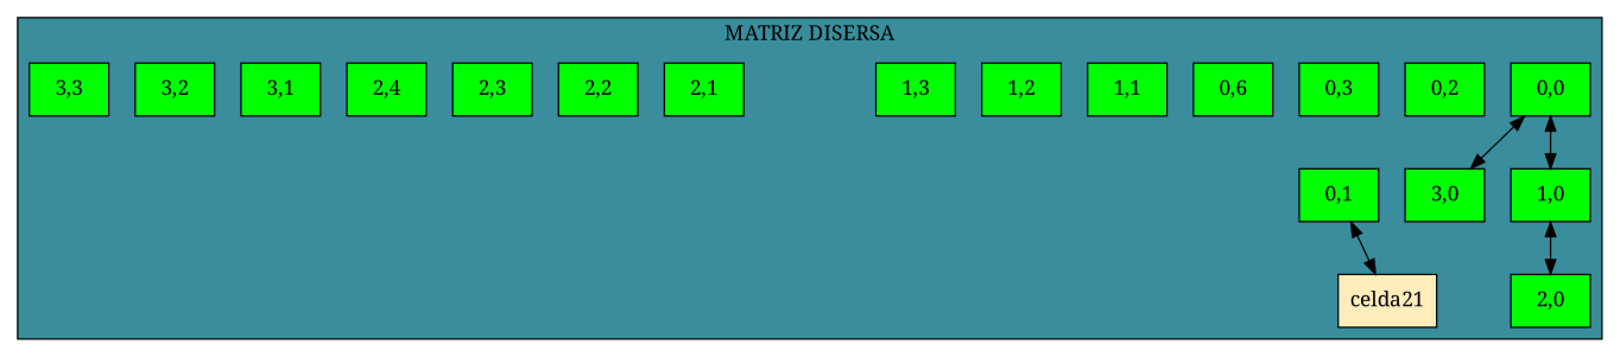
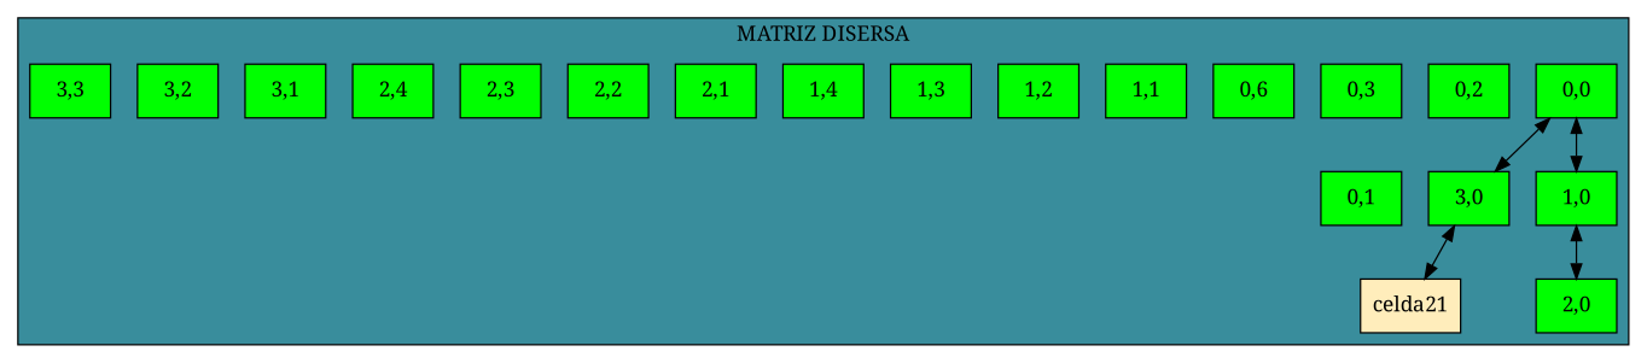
  digraph {
    fontname="Noto Serif"
    node [fillcolor=green fontname="Noto Serif" group=2 shape=box style=filled]
    edge [dir=both fontname="Noto Serif"]
    n1 [label="0,0"]
    n2 [label="1,0"]
    n3 [label="0,1"]
    n4 [label="0,2"]
    n5 [label="0,3"]
    n6 [label="0,6"]
    n7 [label="2,0"]
    n8 [label="1,1"]
    n9 [label="1,2"]
    n10 [label="1,3"]
+   n11 [label="1,4"]
    n12 [label="3,0"]
    n13 [label="2,1"]
    n14 [label="2,2"]
    n15 [label="2,3"]
    n16 [label="2,4"]
    celda21 [fillcolor="#FFEDBB" group=""]
    n18 [label="3,1"]
    n19 [label="3,2"]
    n20 [label="3,3"]
    subgraph cluster_1 {
      bgcolor="#398D9C"
      label="MATRIZ DISERSA"
      n1
      n2
      n3
      n4
      n5
      n6
      n7
      n8
      n9
      n10
+     n11
      n12
      n13
      n14
      n15
      n16
      celda21
      n18
      n19
      n20
    }
    n1 -> n2
    n1 -> n12
    n2 -> n7
-   n3 -> celda21
+   n12 -> celda21
  }
